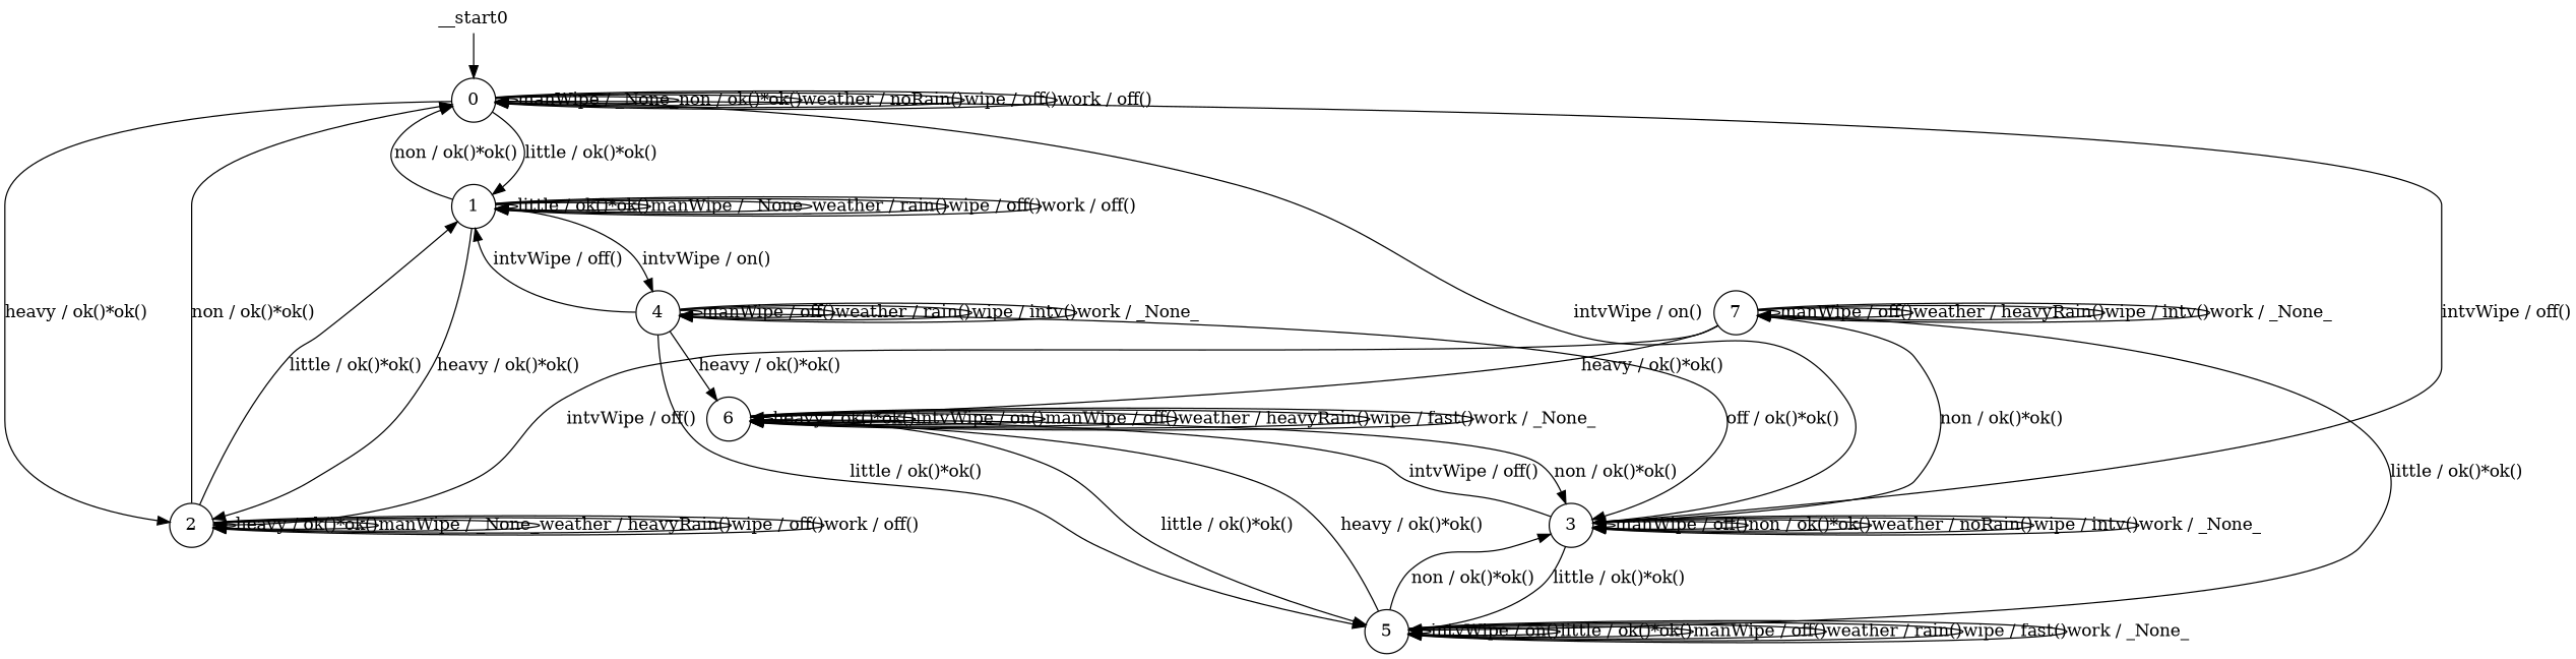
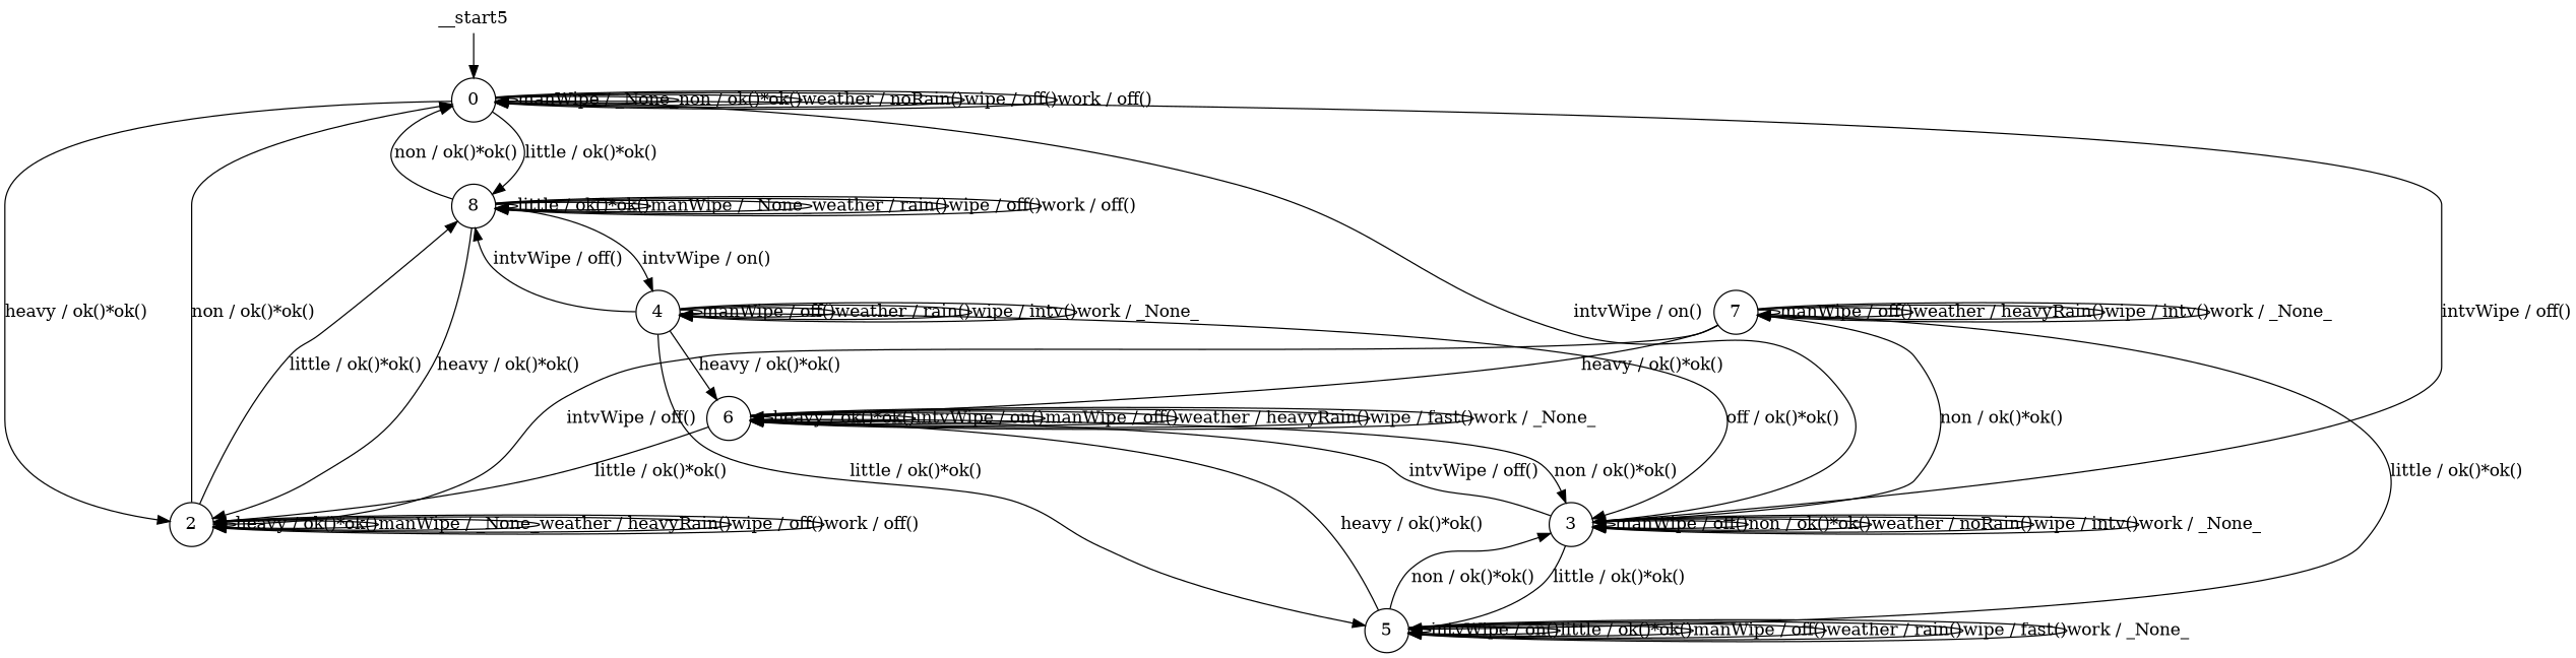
  digraph {
    node [shape=circle]
    n1 [label=0]
-   n2 [label=1]
+   n2 [label=8]
    n3 [label=2]
    n4 [label=3]
    n5 [label=4]
    n6 [label=5]
    n7 [label=6]
    n8 [label=7]
-   __start0 [height=0 shape=none width=0]
+   __start0 [height=0 shape=none width=0 label=__start5]
    n1 -> n1 [label="manWipe / _None_"]
    n1 -> n1 [label="non / ok()*ok()"]
    n1 -> n1 [label="weather / noRain()"]
    n1 -> n1 [label="wipe / off()"]
    n1 -> n1 [label="work / off()"]
    n1 -> n2 [label="little / ok()*ok()"]
    n1 -> n3 [label="heavy / ok()*ok()"]
    n1 -> n4 [label="intvWipe / on()"]
    n2 -> n1 [label="non / ok()*ok()"]
    n2 -> n2 [label="little / ok()*ok()"]
    n2 -> n2 [label="manWipe / _None_"]
    n2 -> n2 [label="weather / rain()"]
    n2 -> n2 [label="wipe / off()"]
    n2 -> n2 [label="work / off()"]
    n2 -> n3 [label="heavy / ok()*ok()"]
    n2 -> n5 [label="intvWipe / on()"]
    n3 -> n1 [label="non / ok()*ok()"]
    n3 -> n2 [label="little / ok()*ok()"]
    n3 -> n3 [label="heavy / ok()*ok()"]
    n3 -> n3 [label="manWipe / _None_"]
    n3 -> n3 [label="weather / heavyRain()"]
    n3 -> n3 [label="wipe / off()"]
    n3 -> n3 [label="work / off()"]
    n4 -> n1 [label="intvWipe / off()"]
    n4 -> n4 [label="manWipe / off()"]
    n4 -> n4 [label="non / ok()*ok()"]
    n4 -> n4 [label="weather / noRain()"]
    n4 -> n4 [label="wipe / intv()"]
    n4 -> n4 [label="work / _None_"]
    n4 -> n6 [label="little / ok()*ok()"]
    n4 -> n7 [label="intvWipe / off()"]
    n5 -> n2 [label="intvWipe / off()"]
    n5 -> n4 [label="off / ok()*ok()"]
    n5 -> n5 [label="manWipe / off()"]
    n5 -> n5 [label="weather / rain()"]
    n5 -> n5 [label="wipe / intv()"]
    n5 -> n5 [label="work / _None_"]
    n5 -> n6 [label="little / ok()*ok()"]
    n5 -> n7 [label="heavy / ok()*ok()"]
    n6 -> n4 [label="non / ok()*ok()"]
    n6 -> n6 [label="intvWipe / on()"]
    n6 -> n6 [label="little / ok()*ok()"]
    n6 -> n6 [label="manWipe / off()"]
    n6 -> n6 [label="weather / rain()"]
    n6 -> n6 [label="wipe / fast()"]
    n6 -> n6 [label="work / _None_"]
    n6 -> n7 [label="heavy / ok()*ok()"]
    n7 -> n4 [label="non / ok()*ok()"]
-   n7 -> n6 [label="little / ok()*ok()"]
+   n7 -> n3 [label="little / ok()*ok()"]
    n7 -> n7 [label="heavy / ok()*ok()"]
    n7 -> n7 [label="intvWipe / on()"]
    n7 -> n7 [label="manWipe / off()"]
    n7 -> n7 [label="weather / heavyRain()"]
    n7 -> n7 [label="wipe / fast()"]
    n7 -> n7 [label="work / _None_"]
    n8 -> n3 [label="intvWipe / off()"]
    n8 -> n4 [label="non / ok()*ok()"]
    n8 -> n6 [label="little / ok()*ok()"]
    n8 -> n7 [label="heavy / ok()*ok()"]
    n8 -> n8 [label="manWipe / off()"]
    n8 -> n8 [label="weather / heavyRain()"]
    n8 -> n8 [label="wipe / intv()"]
    n8 -> n8 [label="work / _None_"]
    __start0 -> n1
  }
